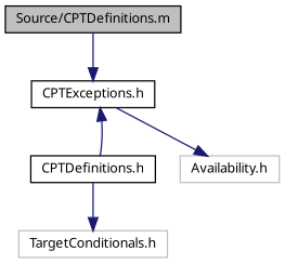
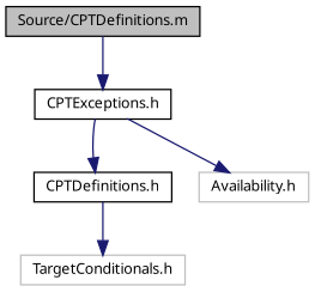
  digraph {
    node [color=black fontname="Lucinda Grande" fontsize=10 shape=record]
    edge [color=midnightblue fontname="Lucinda Grande" fontsize=10 labelfontname="Lucinda Grande" labelfontsize=10 style=solid]
    n1 [fillcolor=grey75 fontcolor=black height=0.2 label="Source/CPTDefinitions.m" style=filled width=0.4]
    n2 [height=0.2 label="CPTExceptions.h" width=0.4]
    n3 [height=0.2 label="CPTDefinitions.h" width=0.4]
    n4 [color=grey75 height=0.2 label="Availability.h" width=0.4]
    n5 [color=grey75 height=0.2 label="TargetConditionals.h" width=0.4]
    n1 -> n2
-   n3 -> n2
+   n2 -> n3
    n2 -> n4
    n3 -> n5
  }
